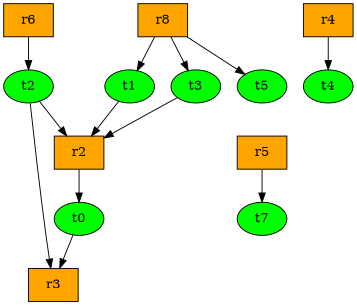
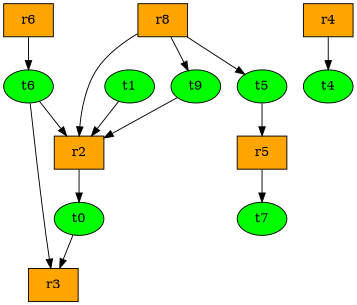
  digraph {
    node [fillcolor=green style=filled]
    r2 [fillcolor=orange shape=box]
    t1
    n3 [label=t0]
    r3 [fillcolor=orange shape=box]
-   t3
+   t3 [label=t9]
    r5 [fillcolor=orange shape=box]
    t5
    t7
-   t6 [label=t2]
+   t6
    r4 [fillcolor=orange shape=box]
    t4
    n12 [fillcolor=orange label=r8 shape=box]
    r6 [fillcolor=orange shape=box]
    r2 -> n3
    t1 -> r2
    n3 -> r3
    t3 -> r2
    r5 -> t7
+   t5 -> r5
    t6 -> r2
    t6 -> r3
    r4 -> t4
-   n12 -> t1
+   n12 -> r2
    n12 -> t3
    n12 -> t5
    r6 -> t6
  }
